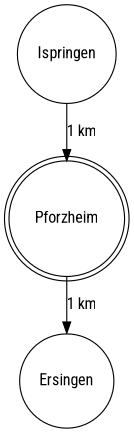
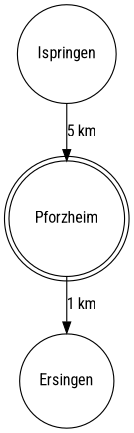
  digraph {
    fontname="Roboto Condensed"
    rankdir=TB
    node [fontname="Roboto Condensed" shape=circle]
    edge [fontname="Roboto Condensed"]
    Pforzheim [shape=doublecircle]
    Ersingen
    Ispringen
    Pforzheim -> Ersingen [label="1 km"]
-   Ispringen -> Pforzheim [label="1 km"]
+   Ispringen -> Pforzheim [label="5 km"]
  }
